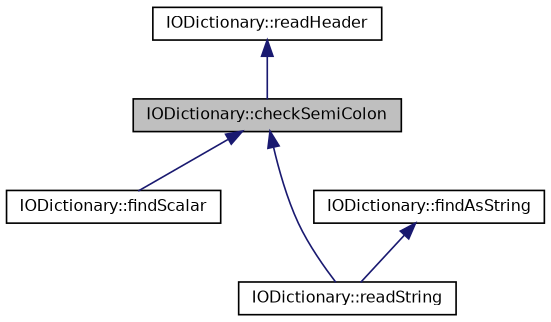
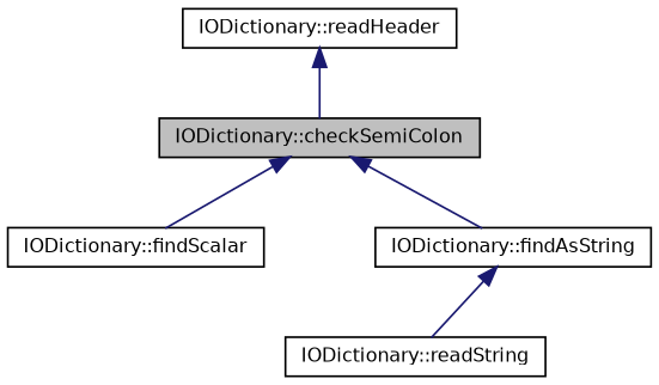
  digraph {
    rankdir=TB
    node [color=black fillcolor=white fontname=Helvetica fontsize=10 shape=record style=filled]
    edge [color=midnightblue dir=back fontname=Helvetica fontsize=10 labelfontname=Helvetica labelfontsize=10 style=solid]
    n1 [fillcolor=grey75 fontcolor=black height=0.2 label="IODictionary::checkSemiColon" width=0.4]
    n2 [height=0.2 label="IODictionary::findScalar" width=0.4]
    n3 [height=0.2 label="IODictionary::readString" width=0.4]
    n4 [height=0.2 label="IODictionary::readHeader" width=0.4]
    n5 [height=0.2 label="IODictionary::findAsString" width=0.4]
    n1 -> n2
-   n1 -> n3
+   n1 -> n5
    n4 -> n1
    n5 -> n3
  }
